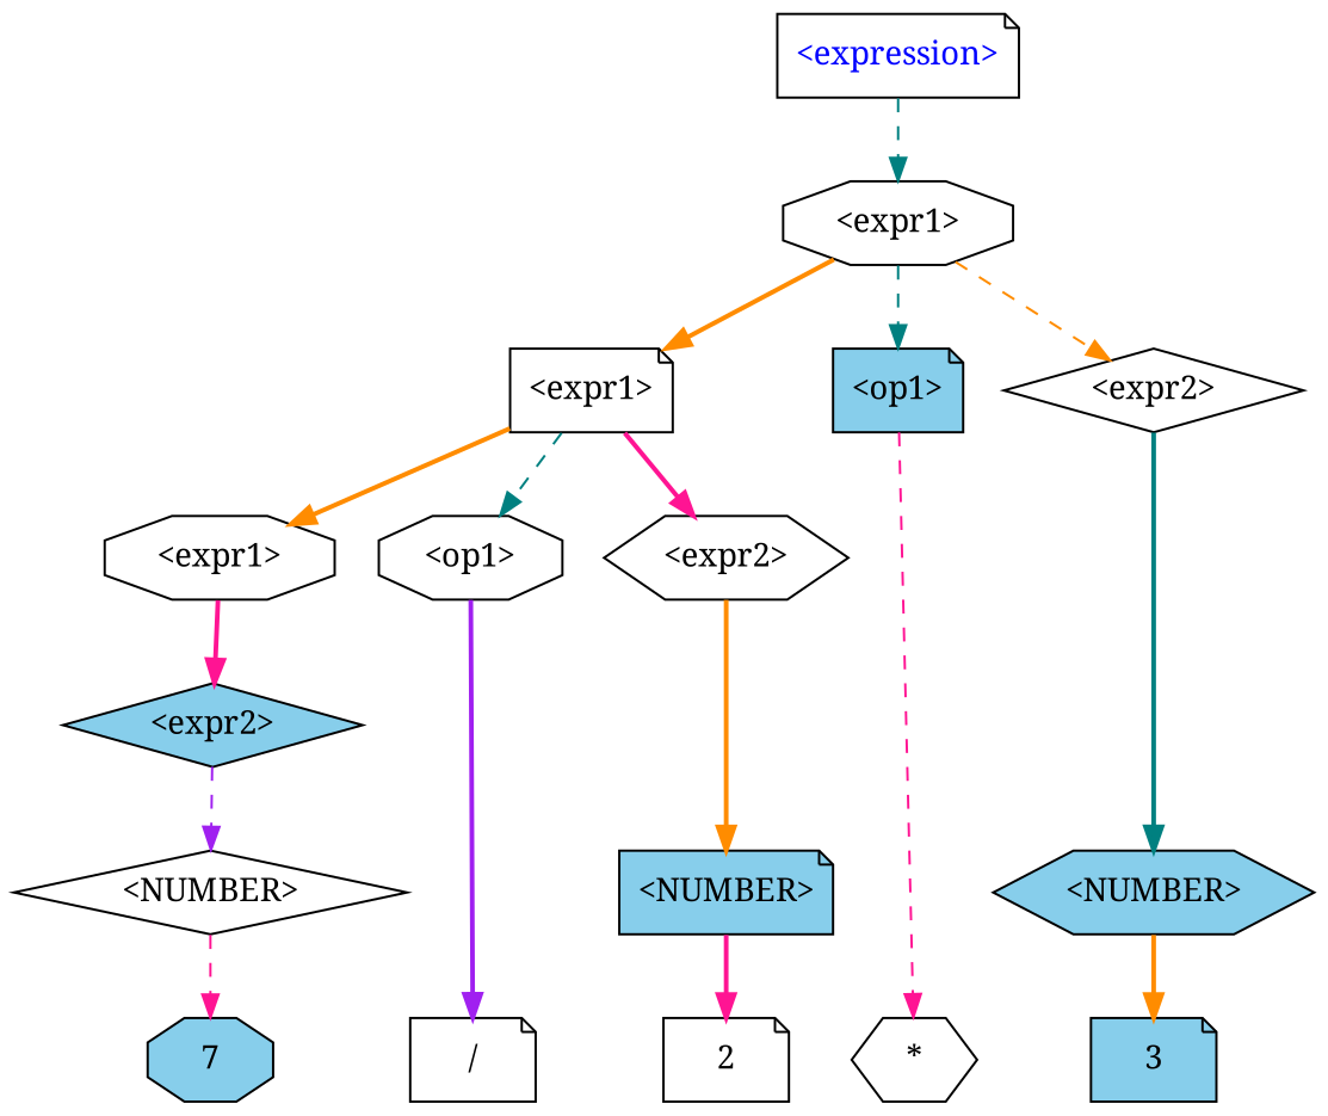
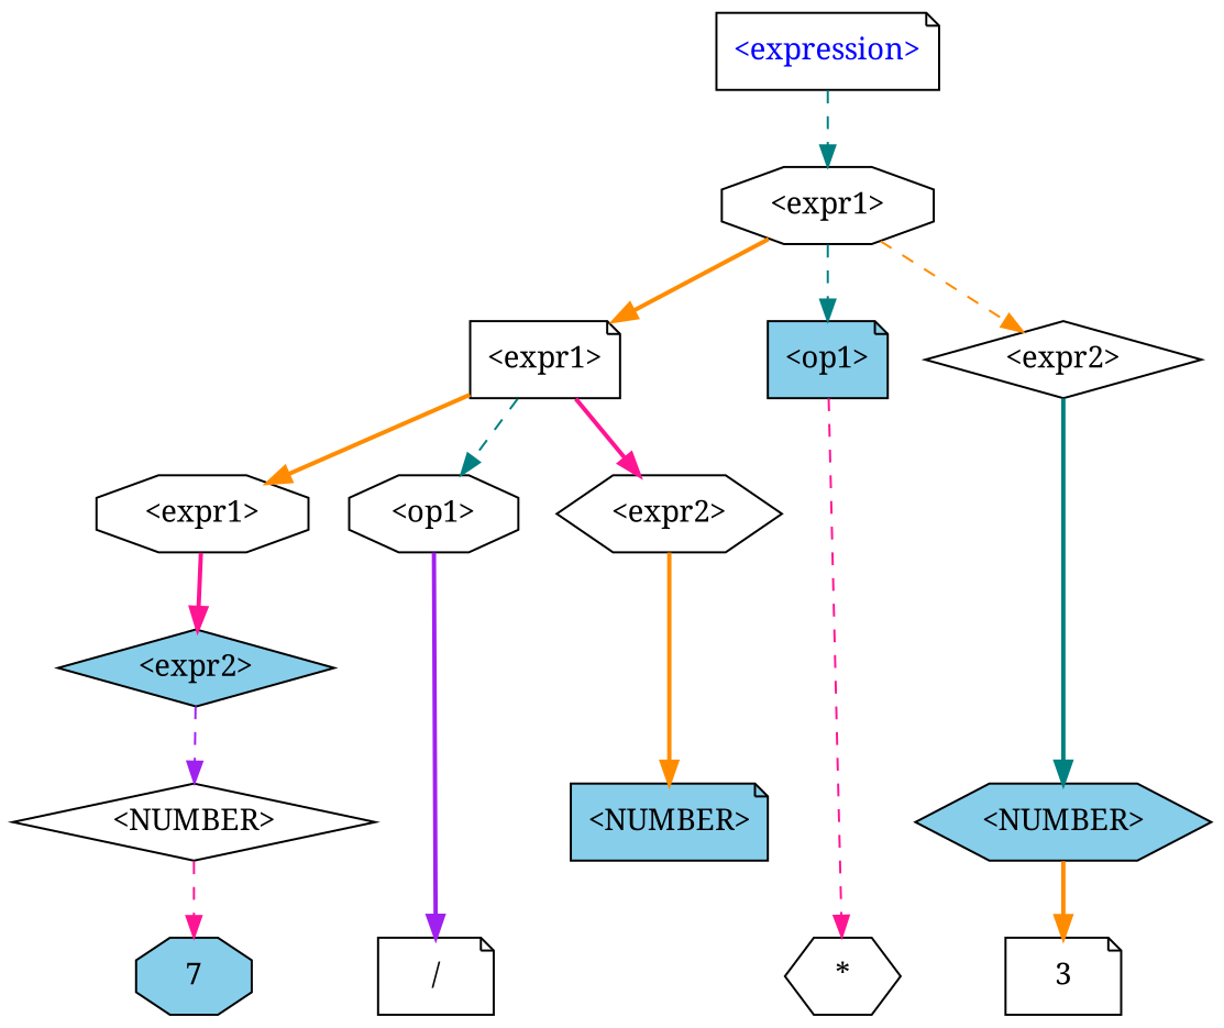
  digraph {
    fontname="Noto Serif"
    node [fillcolor=white fontname="Noto Serif" shape=note style=filled]
    edge [color=darkorange fontname="Noto Serif" style=bold]
    n1 [label="<expr1>"]
    n2 [fillcolor=skyblue label="<op1>"]
    n3 [label="<expr2>" shape=diamond]
    n4 [label="<expr1>" shape=octagon]
    n5 [label="<op1>" shape=octagon]
    n6 [label="<expr2>" shape=hexagon]
    n7 [label="<NUMBER>" shape=diamond]
    n8 [fillcolor=skyblue label="<NUMBER>"]
    n9 [fillcolor=skyblue label="<NUMBER>" shape=hexagon]
    n10 [fillcolor=skyblue label=7 shape=octagon]
    n11 [label="/"]
-   n12 [label=2]
    n13 [label="*" shape=hexagon]
-   n14 [fillcolor=skyblue label=3]
+   n14 [label=3]
    n15 [fillcolor=skyblue label="<expr2>" shape=diamond]
    n16 [fontcolor=blue label="<expression>"]
    n17 [label="<expr1>" shape=octagon]
    subgraph sub_1 {
      rank=same
      n1
      n2
      n3
    }
    subgraph sub_2 {
      rank=same
      n4
      n5
      n6
    }
    subgraph sub_3 {
      rank=same
      n7
      n8
      n9
    }
    subgraph sub_4 {
      rank=same
      n10
      n11
-     n12
      n13
      n14
    }
    n1 -> n4
    n1 -> n5 [color=teal style=dashed]
    n1 -> n6 [color=deeppink]
    n2 -> n13 [color=deeppink style=dashed]
    n3 -> n9 [color=teal]
    n4 -> n15 [color=deeppink]
    n5 -> n11 [color=purple]
    n6 -> n8
    n7 -> n10 [color=deeppink style=dashed]
-   n8 -> n12 [color=deeppink]
    n9 -> n14
    n15 -> n7 [color=purple style=dashed]
    n16 -> n17 [color=teal style=dashed]
    n17 -> n1
    n17 -> n2 [color=teal style=dashed]
    n17 -> n3 [style=dashed]
  }
